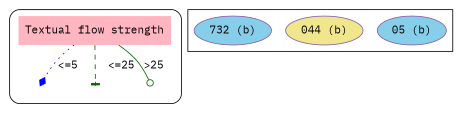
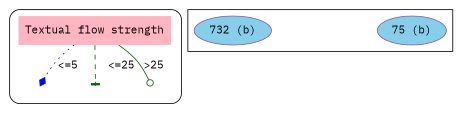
  strict digraph {
    fontname="IBM Plex Mono"
    node [fontname="IBM Plex Mono" style=filled]
    edge [color=darkgreen fontname="IBM Plex Mono"]
    n1 [fillcolor=lightpink label="Textual flow strength" shape=plaintext]
    leg_e1 [fixedsize=True height=0.2 style=invis]
    leg_e2 [fixedsize=True height=0.2 style=invis]
    leg_e3 [fixedsize=True height=0.2 style=invis]
-   n5 [color="#835da9" fillcolor=skyblue label="05 (b)"]
-   n6 [color="#835da9" fillcolor=khaki label="044 (b)"]
+   n5 [color="#835da9" fillcolor=skyblue label="75 (b)"]
    n7 [color="#835da9" fillcolor=skyblue label="732 (b)"]
    subgraph cluster_1 {
      style=rounded
      n1
      leg_e1
      leg_e2
      leg_e3
    }
    subgraph cluster_2 {
      n5
-     n6
      n7
    }
    n1 -> leg_e1 [arrowhead=diamond color=blue label="<=5  " style=dotted]
    n1 -> leg_e2 [arrowhead=tee label="  <=25" style=dashed]
    n1 -> leg_e3 [arrowhead=odot label=">25" style=solid]
  }
